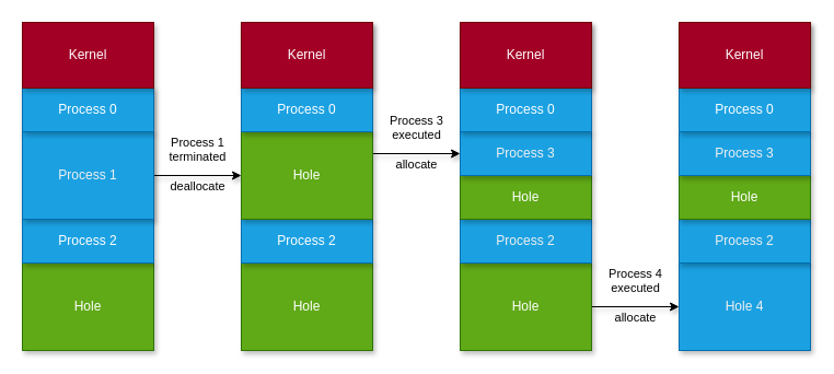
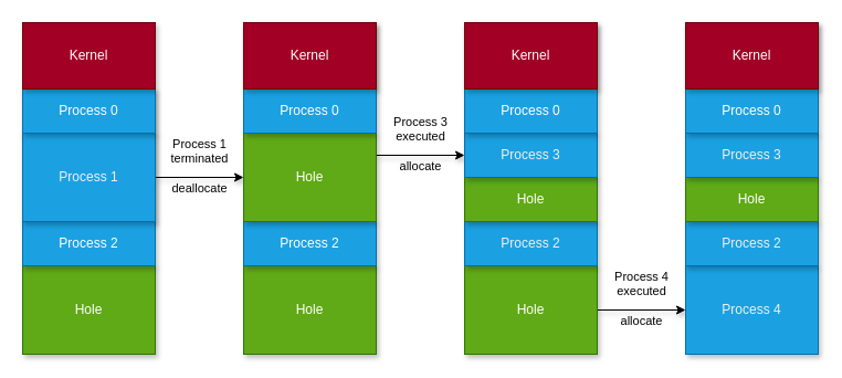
  <mxCell id="0" />
  <mxCell id="1" parent="0" />
  <mxCell id="2" value="Process 0" style="rounded=0;whiteSpace=wrap;html=1;shadow=1;" vertex="1" parent="1"><mxGeometry x="20" y="80" width="120" height="40" as="geometry" /></mxCell>
  <mxCell id="3" value="&lt;span style=&quot;color: rgb(240 , 240 , 240) ; font-family: &amp;#34;helvetica&amp;#34; ; font-size: 12px ; font-style: normal ; font-weight: 400 ; letter-spacing: normal ; text-align: center ; text-indent: 0px ; text-transform: none ; word-spacing: 0px ; background-color: rgb(42 , 42 , 42) ; display: inline ; float: none&quot;&gt;Process 1&lt;/span&gt;" style="rounded=0;whiteSpace=wrap;html=1;shadow=1;" vertex="1" parent="1"><mxGeometry x="20" y="120" width="120" height="80" as="geometry" /></mxCell>
  <mxCell id="4" value="" style="rounded=0;whiteSpace=wrap;html=1;shadow=1;" vertex="1" parent="1"><mxGeometry x="220" y="20" width="120" height="60" as="geometry" /></mxCell>
  <mxCell id="5" value="" style="rounded=0;whiteSpace=wrap;html=1;shadow=1;" vertex="1" parent="1"><mxGeometry x="420" y="20" width="120" height="60" as="geometry" /></mxCell>
  <mxCell id="6" value="Process 4&lt;br&gt;executed&lt;br&gt;&lt;br&gt;allocate" style="edgeStyle=none;html=1;exitX=1;exitY=0.5;exitDx=0;exitDy=0;entryX=0;entryY=0.5;entryDx=0;entryDy=0;labelBackgroundColor=none;shadow=1;" edge="1" parent="1" source="12" target="13"><mxGeometry y="10" relative="1" as="geometry"><mxPoint as="offset" /></mxGeometry></mxCell>
  <mxCell id="7" value="Process 3&lt;br&gt;executed&lt;br&gt;&lt;br&gt;allocate" style="edgeStyle=none;html=1;exitX=1;exitY=0.25;exitDx=0;exitDy=0;entryX=0;entryY=0.5;entryDx=0;entryDy=0;labelBackgroundColor=none;shadow=1;" edge="1" parent="1" source="18" target="22"><mxGeometry y="10" relative="1" as="geometry"><mxPoint as="offset" /></mxGeometry></mxCell>
  <mxCell id="8" value="" style="rounded=0;whiteSpace=wrap;html=1;shadow=1;" vertex="1" parent="1"><mxGeometry x="620" y="20" width="120" height="60" as="geometry" /></mxCell>
  <mxCell id="9" value="Process 1 &lt;br&gt;terminated&lt;br&gt;&lt;br&gt;deallocate" style="edgeStyle=none;html=1;exitX=1;exitY=0.5;exitDx=0;exitDy=0;entryX=0;entryY=0.5;entryDx=0;entryDy=0;labelBackgroundColor=none;shadow=1;" edge="1" parent="1" source="21" target="18"><mxGeometry y="10" relative="1" as="geometry"><mxPoint as="offset" /></mxGeometry></mxCell>
  <mxCell id="10" value="Hole" style="rounded=0;whiteSpace=wrap;html=1;fillColor=#60a917;strokeColor=#2D7600;fontColor=#ffffff;shadow=1;" vertex="1" parent="1"><mxGeometry x="20" y="240" width="120" height="80" as="geometry" /></mxCell>
  <mxCell id="11" value="Hole" style="rounded=0;whiteSpace=wrap;html=1;fillColor=#60a917;strokeColor=#2D7600;fontColor=#ffffff;shadow=1;" vertex="1" parent="1"><mxGeometry x="220" y="240" width="120" height="80" as="geometry" /></mxCell>
  <mxCell id="12" value="Hole" style="rounded=0;whiteSpace=wrap;html=1;fillColor=#60a917;strokeColor=#2D7600;fontColor=#ffffff;shadow=1;" vertex="1" parent="1"><mxGeometry x="420" y="240" width="120" height="80" as="geometry" /></mxCell>
- <mxCell id="13" value="&lt;span style=&quot;color: rgb(240, 240, 240); font-family: helvetica; font-size: 12px; font-style: normal; font-weight: 400; letter-spacing: normal; text-align: center; text-indent: 0px; text-transform: none; word-spacing: 0px; display: inline; float: none;&quot;&gt;Hole 4&lt;br&gt;&lt;/span&gt;" style="rounded=0;whiteSpace=wrap;html=1;shadow=1;fillColor=#1ba1e2;strokeColor=#006EAF;fontColor=#ffffff;" vertex="1" parent="1"><mxGeometry x="620" y="240" width="120" height="80" as="geometry" /></mxCell>
+ <mxCell id="13" value="&lt;span style=&quot;color: rgb(240, 240, 240); font-family: helvetica; font-size: 12px; font-style: normal; font-weight: 400; letter-spacing: normal; text-align: center; text-indent: 0px; text-transform: none; word-spacing: 0px; display: inline; float: none;&quot;&gt;Process 4&lt;br&gt;&lt;/span&gt;" style="rounded=0;whiteSpace=wrap;html=1;shadow=1;fillColor=#1ba1e2;strokeColor=#006EAF;fontColor=#ffffff;" vertex="1" parent="1"><mxGeometry x="620" y="240" width="120" height="80" as="geometry" /></mxCell>
  <mxCell id="14" value="&lt;span style=&quot;font-family: &amp;#34;helvetica&amp;#34;&quot;&gt;Process 2&lt;/span&gt;" style="rounded=0;whiteSpace=wrap;html=1;shadow=1;fillColor=#1ba1e2;strokeColor=#006EAF;fontColor=#ffffff;" vertex="1" parent="1"><mxGeometry x="20" y="200" width="120" height="40" as="geometry" /></mxCell>
  <mxCell id="15" value="&lt;span style=&quot;font-family: &amp;#34;helvetica&amp;#34;&quot;&gt;Process 2&lt;/span&gt;" style="rounded=0;whiteSpace=wrap;html=1;shadow=1;fillColor=#1ba1e2;strokeColor=#006EAF;fontColor=#ffffff;" vertex="1" parent="1"><mxGeometry x="220" y="200" width="120" height="40" as="geometry" /></mxCell>
  <mxCell id="16" value="&lt;span style=&quot;color: rgb(240, 240, 240); font-family: helvetica; font-size: 12px; font-style: normal; font-weight: 400; letter-spacing: normal; text-align: center; text-indent: 0px; text-transform: none; word-spacing: 0px; display: inline; float: none;&quot;&gt;Process 2&lt;/span&gt;" style="rounded=0;whiteSpace=wrap;html=1;shadow=1;fillColor=#1ba1e2;strokeColor=#006EAF;fontColor=#ffffff;" vertex="1" parent="1"><mxGeometry x="420" y="200" width="120" height="40" as="geometry" /></mxCell>
  <mxCell id="17" value="&lt;span style=&quot;color: rgb(240, 240, 240); font-family: helvetica; font-size: 12px; font-style: normal; font-weight: 400; letter-spacing: normal; text-align: center; text-indent: 0px; text-transform: none; word-spacing: 0px; display: inline; float: none;&quot;&gt;Process 2&lt;/span&gt;" style="rounded=0;whiteSpace=wrap;html=1;shadow=1;fillColor=#1ba1e2;strokeColor=#006EAF;fontColor=#ffffff;" vertex="1" parent="1"><mxGeometry x="620" y="200" width="120" height="40" as="geometry" /></mxCell>
  <mxCell id="18" value="Hole" style="rounded=0;whiteSpace=wrap;html=1;fillColor=#60a917;strokeColor=#2D7600;fontColor=#ffffff;shadow=1;" vertex="1" parent="1"><mxGeometry x="220" y="120" width="120" height="80" as="geometry" /></mxCell>
  <mxCell id="19" value="Hole" style="rounded=0;whiteSpace=wrap;html=1;fillColor=#60a917;strokeColor=#2D7600;fontColor=#ffffff;shadow=1;" vertex="1" parent="1"><mxGeometry x="420" y="160" width="120" height="40" as="geometry" /></mxCell>
  <mxCell id="20" value="Hole" style="rounded=0;whiteSpace=wrap;html=1;fillColor=#60a917;strokeColor=#2D7600;fontColor=#ffffff;shadow=1;" vertex="1" parent="1"><mxGeometry x="620" y="160" width="120" height="40" as="geometry" /></mxCell>
  <mxCell id="21" value="&lt;span style=&quot;color: rgb(240, 240, 240); font-family: helvetica; font-size: 12px; font-style: normal; font-weight: 400; letter-spacing: normal; text-align: center; text-indent: 0px; text-transform: none; word-spacing: 0px; display: inline; float: none;&quot;&gt;Process 1&lt;/span&gt;" style="rounded=0;whiteSpace=wrap;html=1;shadow=1;fillColor=#1ba1e2;strokeColor=#006EAF;fontColor=#ffffff;" vertex="1" parent="1"><mxGeometry x="20" y="120" width="120" height="80" as="geometry" /></mxCell>
  <mxCell id="22" value="&lt;span style=&quot;color: rgb(240, 240, 240); font-family: helvetica; font-size: 12px; font-style: normal; font-weight: 400; letter-spacing: normal; text-align: center; text-indent: 0px; text-transform: none; word-spacing: 0px; display: inline; float: none;&quot;&gt;Process 3&lt;/span&gt;" style="rounded=0;whiteSpace=wrap;html=1;shadow=1;fillColor=#1ba1e2;strokeColor=#006EAF;fontColor=#ffffff;" vertex="1" parent="1"><mxGeometry x="420" y="120" width="120" height="40" as="geometry" /></mxCell>
  <mxCell id="23" value="&lt;span style=&quot;color: rgb(240, 240, 240); font-family: helvetica; font-size: 12px; font-style: normal; font-weight: 400; letter-spacing: normal; text-align: center; text-indent: 0px; text-transform: none; word-spacing: 0px; display: inline; float: none;&quot;&gt;Process 3&lt;/span&gt;" style="rounded=0;whiteSpace=wrap;html=1;shadow=1;fillColor=#1ba1e2;strokeColor=#006EAF;fontColor=#ffffff;" vertex="1" parent="1"><mxGeometry x="620" y="120" width="120" height="40" as="geometry" /></mxCell>
  <mxCell id="24" value="&lt;span style=&quot;font-family: &amp;#34;helvetica&amp;#34;&quot;&gt;Process 0&lt;/span&gt;" style="rounded=0;whiteSpace=wrap;html=1;shadow=1;fillColor=#1ba1e2;strokeColor=#006EAF;fontColor=#ffffff;" vertex="1" parent="1"><mxGeometry x="220" y="80" width="120" height="40" as="geometry" /></mxCell>
  <mxCell id="25" value="&lt;span style=&quot;font-family: &amp;#34;helvetica&amp;#34;&quot;&gt;Process 0&lt;/span&gt;" style="rounded=0;whiteSpace=wrap;html=1;shadow=1;fillColor=#1ba1e2;strokeColor=#006EAF;fontColor=#ffffff;" vertex="1" parent="1"><mxGeometry x="420" y="80" width="120" height="40" as="geometry" /></mxCell>
  <mxCell id="26" value="&lt;span style=&quot;font-family: &amp;#34;helvetica&amp;#34;&quot;&gt;Process 0&lt;/span&gt;" style="rounded=0;whiteSpace=wrap;html=1;shadow=1;fillColor=#1ba1e2;strokeColor=#006EAF;fontColor=#ffffff;" vertex="1" parent="1"><mxGeometry x="620" y="80" width="120" height="40" as="geometry" /></mxCell>
  <mxCell id="27" value="Process 0" style="rounded=0;whiteSpace=wrap;html=1;shadow=1;fillColor=#1ba1e2;strokeColor=#006EAF;fontColor=#ffffff;" vertex="1" parent="1"><mxGeometry x="20" y="80" width="120" height="40" as="geometry" /></mxCell>
  <mxCell id="28" value="Kernel" style="rounded=0;whiteSpace=wrap;html=1;fillColor=#a20025;strokeColor=#6F0000;fontColor=#ffffff;shadow=1;" vertex="1" parent="1"><mxGeometry x="20" y="20" width="120" height="60" as="geometry" /></mxCell>
  <mxCell id="29" value="Kernel" style="rounded=0;whiteSpace=wrap;html=1;fillColor=#a20025;strokeColor=#6F0000;fontColor=#ffffff;shadow=1;" vertex="1" parent="1"><mxGeometry x="420" y="20" width="120" height="60" as="geometry" /></mxCell>
  <mxCell id="30" value="Kernel" style="rounded=0;whiteSpace=wrap;html=1;fillColor=#a20025;strokeColor=#6F0000;fontColor=#ffffff;shadow=1;" vertex="1" parent="1"><mxGeometry x="220" y="20" width="120" height="60" as="geometry" /></mxCell>
  <mxCell id="31" value="Kernel" style="rounded=0;whiteSpace=wrap;html=1;fillColor=#a20025;strokeColor=#6F0000;fontColor=#ffffff;shadow=1;" vertex="1" parent="1"><mxGeometry x="620" y="20" width="120" height="60" as="geometry" /></mxCell>
